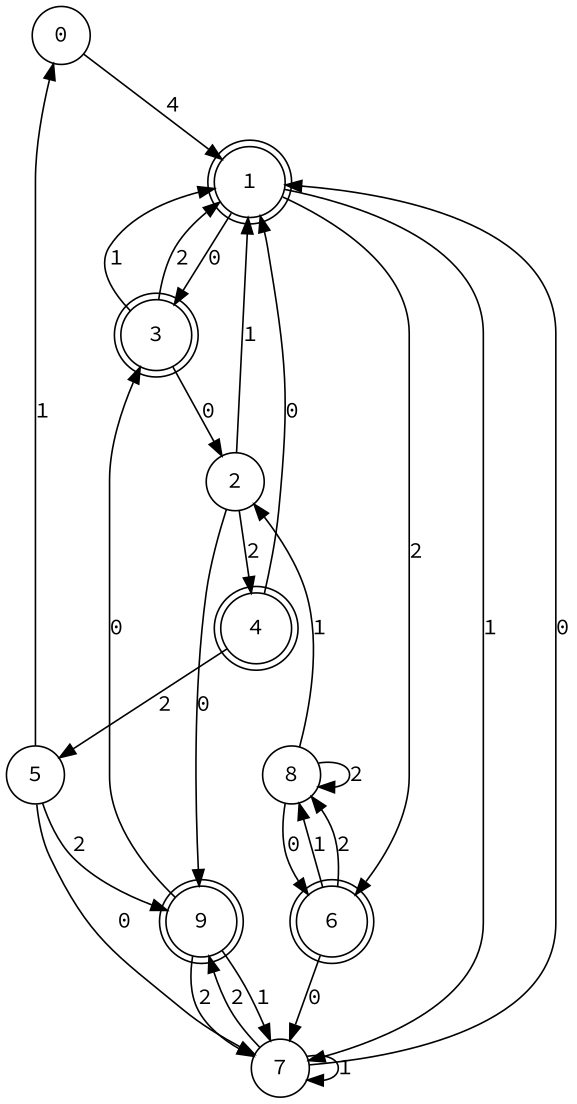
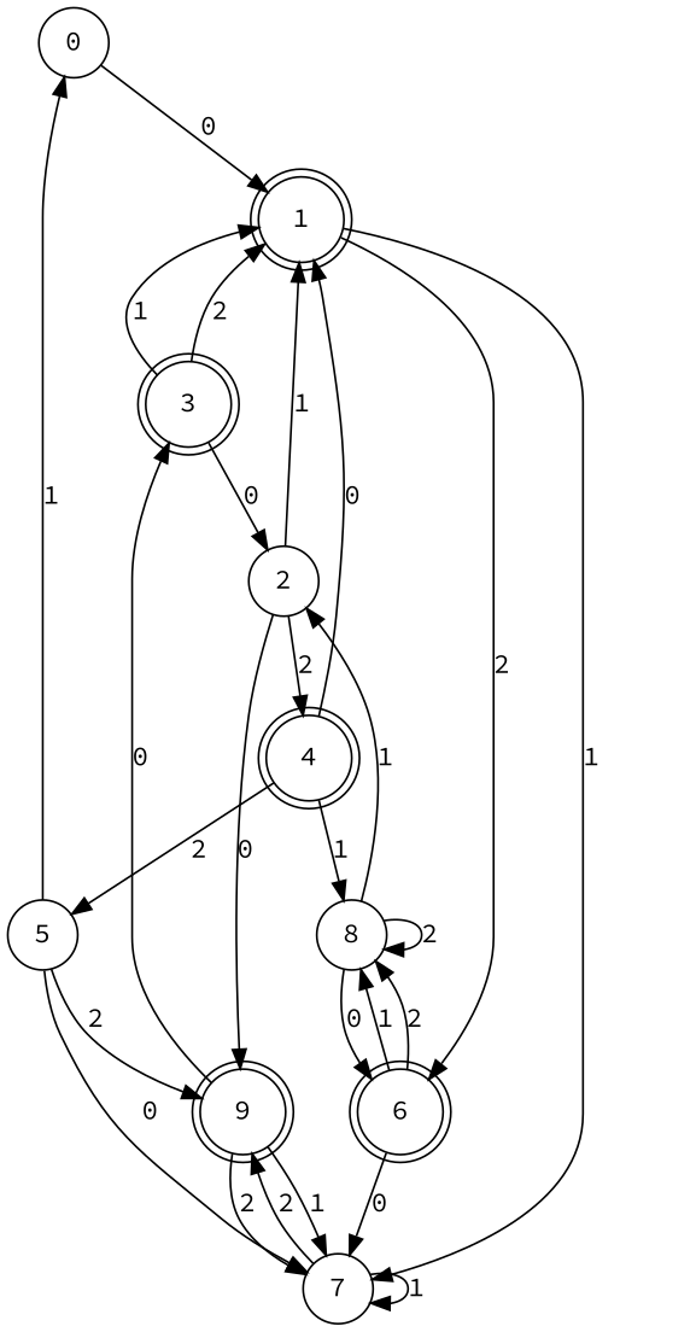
  digraph {
    fontname="Source Code Pro"
    node [fontname="Source Code Pro" shape=circle]
    edge [fontname="Source Code Pro"]
    n1 [label=0]
    n2 [label=1 shape=doublecircle]
    n3 [label=3 shape=doublecircle]
    n4 [label=6 shape=doublecircle]
    n5 [label=7]
    n6 [label=2]
    n7 [label=4 shape=doublecircle]
    n8 [label=9 shape=doublecircle]
    n9 [label=5]
    n10 [label=8]
-   n1 -> n2 [label=4]
-   n2 -> n3 [label=0]
+   n1 -> n2 [label=0]
    n2 -> n4 [label=2]
    n2 -> n5 [label=1]
    n3 -> n2 [label=1]
    n3 -> n2 [label=2]
    n3 -> n6 [label=0]
    n4 -> n5 [label=0]
    n4 -> n10 [label=1]
    n4 -> n10 [label=2]
-   n5 -> n2 [label=0]
    n5 -> n5 [label=1]
    n5 -> n8 [label=2]
    n6 -> n2 [label=1]
    n6 -> n7 [label=2]
    n6 -> n8 [label=0]
    n7 -> n2 [label=0]
    n7 -> n9 [label=2]
+   n7 -> n10 [label=1]
    n8 -> n3 [label=0]
    n8 -> n5 [label=1]
    n8 -> n5 [label=2]
    n9 -> n1 [label=1]
    n9 -> n5 [label=0]
    n9 -> n8 [label=2]
    n10 -> n4 [label=0]
    n10 -> n6 [label=1]
    n10 -> n10 [label=2]
  }
